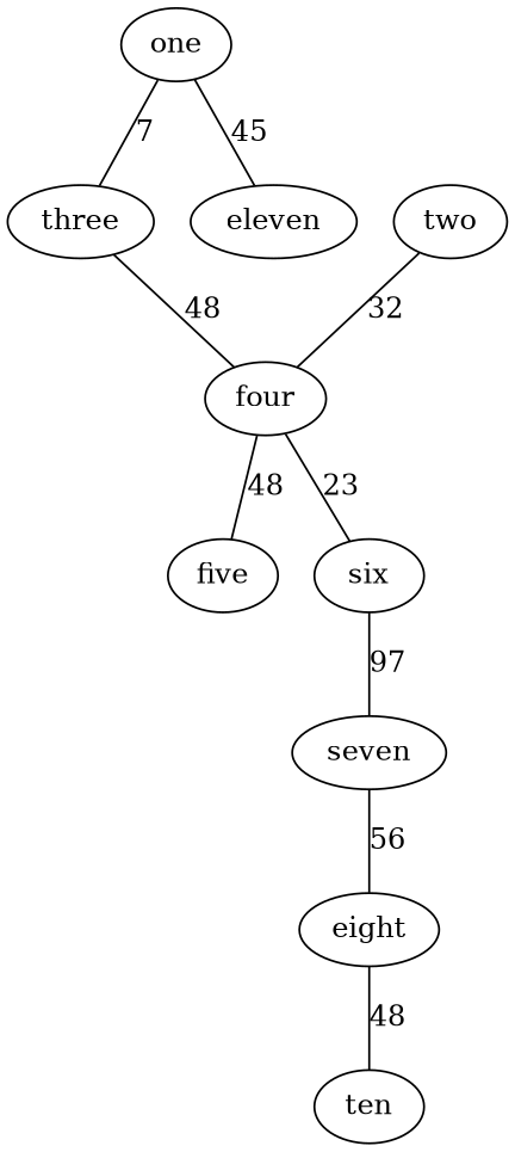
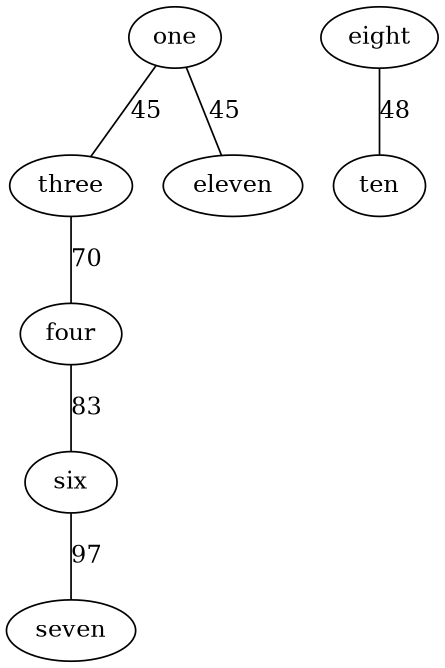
  graph {
    one
    three
    eleven
-   two
    four
-   five
    six
    seven
    eight
    ten
-   one -- three [label=7]
+   one -- three [label=45]
    one -- eleven [label=45]
-   three -- four [label=48]
-   two -- four [label=32]
-   four -- five [label=48]
-   four -- six [label=23]
+   three -- four [label=70]
+   four -- six [label=83]
    six -- seven [label=97]
-   seven -- eight [label=56]
    eight -- ten [label=48]
  }
